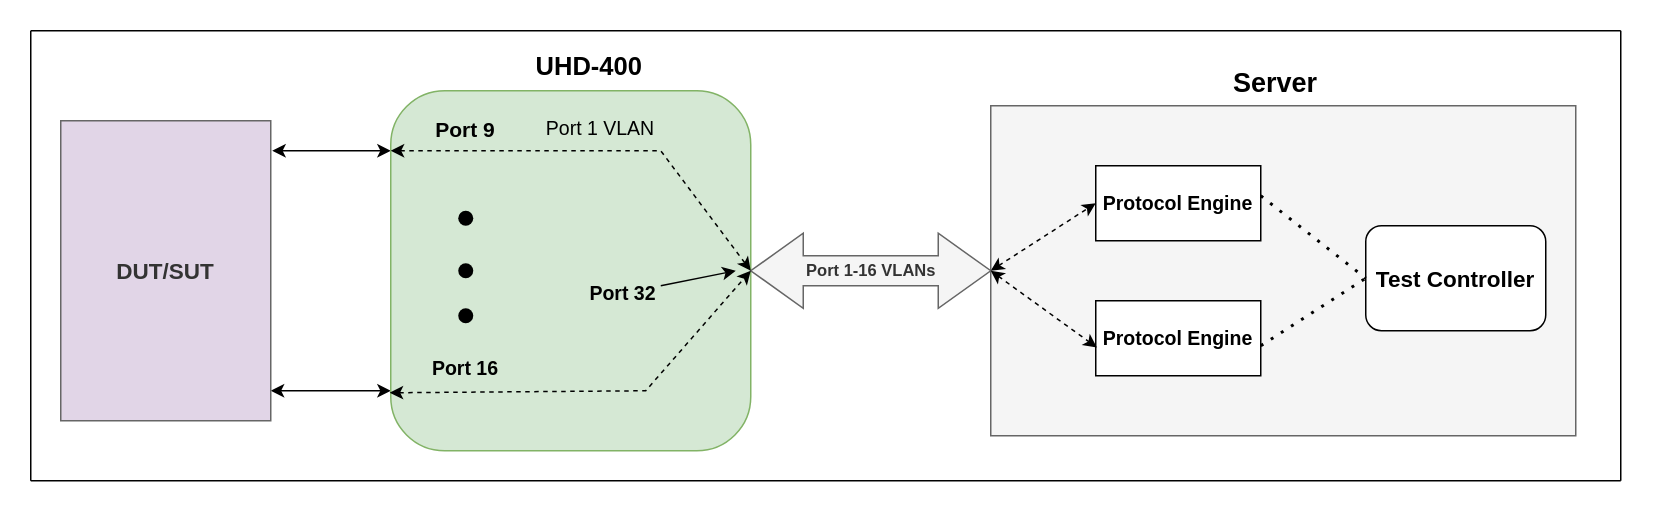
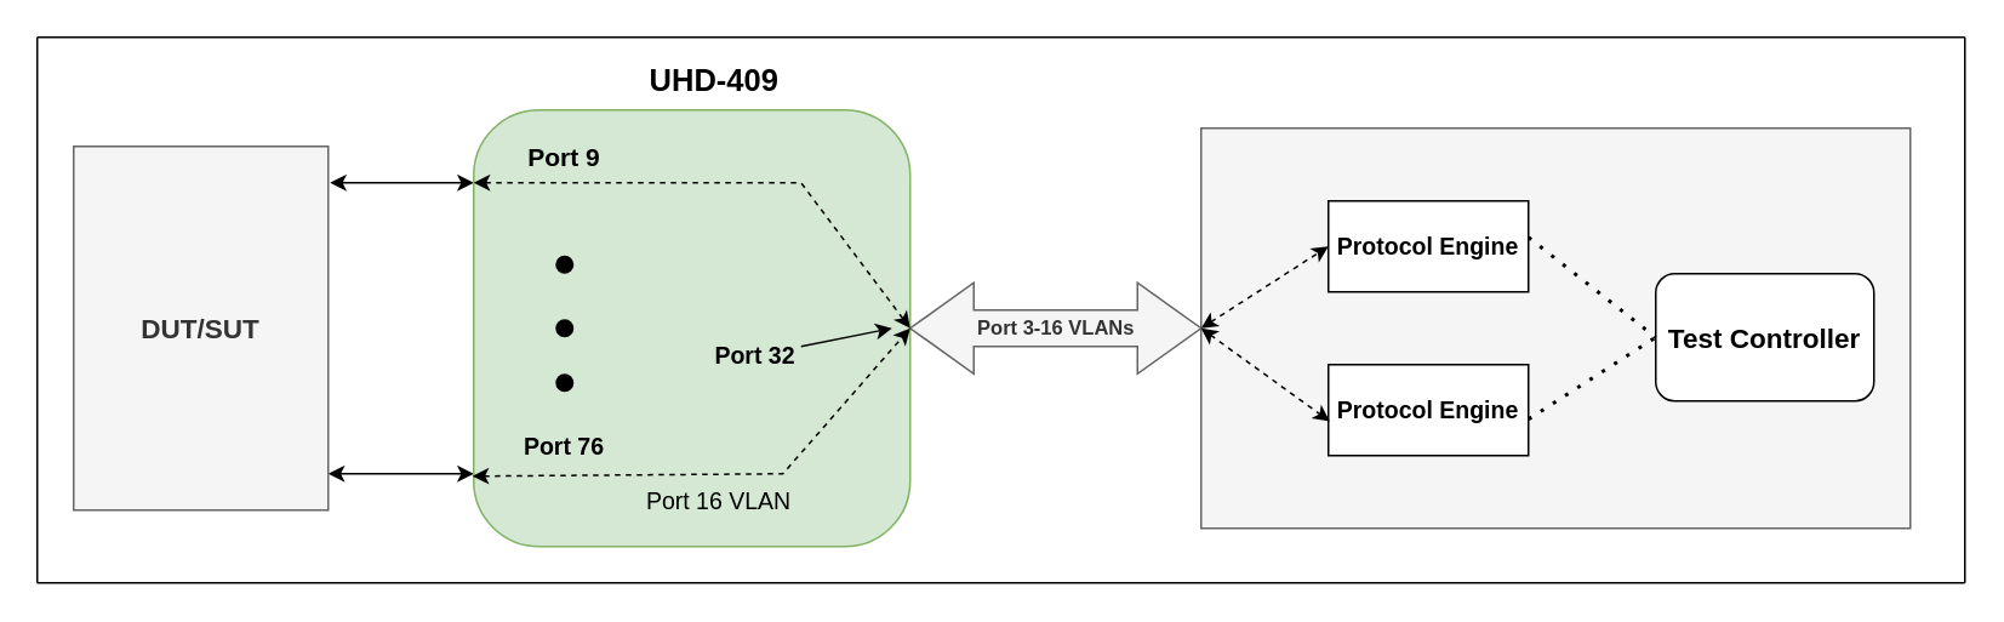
  <mxCell id="0" />
  <mxCell id="1" parent="0" />
  <mxCell id="2" value="" style="endArrow=classic;startArrow=classic;html=1;rounded=0;" parent="1" edge="1"><mxGeometry width="50" height="50" relative="1" as="geometry"><mxPoint x="180" y="260" as="sourcePoint" /><mxPoint x="260" y="260" as="targetPoint" /><Array as="points"><mxPoint x="180" y="260" /></Array></mxGeometry></mxCell>
- <mxCell id="3" value="&lt;span style=&quot;font-size: 15px;&quot;&gt;DUT/SUT&lt;/span&gt;" style="rounded=0;whiteSpace=wrap;html=1;fillColor=#e1d5e7;fontColor=#333333;strokeColor=#666666;fontSize=15;fontStyle=1;" parent="1" vertex="1"><mxGeometry x="40" y="80" width="140" height="200" as="geometry" /></mxCell>
+ <mxCell id="3" value="&lt;span style=&quot;font-size: 15px;&quot;&gt;DUT/SUT&lt;/span&gt;" style="rounded=0;whiteSpace=wrap;html=1;fillColor=#f5f5f5;fontColor=#333333;strokeColor=#666666;fontSize=15;fontStyle=1" parent="1" vertex="1"><mxGeometry x="40" y="80" width="140" height="200" as="geometry" /></mxCell>
  <mxCell id="4" value="" style="endArrow=classic;startArrow=classic;html=1;rounded=0;" parent="1" edge="1"><mxGeometry width="50" height="50" relative="1" as="geometry"><mxPoint x="181" y="100" as="sourcePoint" /><mxPoint x="260" y="100" as="targetPoint" /></mxGeometry></mxCell>
  <mxCell id="5" value="" style="rounded=1;whiteSpace=wrap;html=1;fillColor=#d5e8d4;strokeColor=#82b366;" parent="1" vertex="1"><mxGeometry x="260" y="60" width="240" height="240" as="geometry" /></mxCell>
- <mxCell id="6" value="&lt;b style=&quot;font-size: 17px;&quot;&gt;UHD-400&lt;/b&gt;" style="text;html=1;strokeColor=none;fillColor=none;align=center;verticalAlign=middle;whiteSpace=wrap;rounded=0;fontSize=17;" parent="1" vertex="1"><mxGeometry x="355" y="30" width="75" height="30" as="geometry" /></mxCell>
- <mxCell id="7" value="Port 1-16 VLANs" style="html=1;shadow=0;dashed=0;align=center;verticalAlign=middle;shape=mxgraph.arrows2.twoWayArrow;dy=0.6;dx=35;fillColor=#f5f5f5;fontColor=#333333;strokeColor=#666666;fontStyle=1;fontSize=11;" parent="1" vertex="1"><mxGeometry x="500" y="155" width="160" height="50" as="geometry" /></mxCell>
+ <mxCell id="6" value="&lt;b style=&quot;font-size: 17px;&quot;&gt;UHD-409&lt;/b&gt;" style="text;html=1;strokeColor=none;fillColor=none;align=center;verticalAlign=middle;whiteSpace=wrap;rounded=0;fontSize=17;" parent="1" vertex="1"><mxGeometry x="355" y="30" width="75" height="30" as="geometry" /></mxCell>
+ <mxCell id="7" value="Port 3-16 VLANs" style="html=1;shadow=0;dashed=0;align=center;verticalAlign=middle;shape=mxgraph.arrows2.twoWayArrow;dy=0.6;dx=35;fillColor=#f5f5f5;fontColor=#333333;strokeColor=#666666;fontStyle=1;fontSize=11;" parent="1" vertex="1"><mxGeometry x="500" y="155" width="160" height="50" as="geometry" /></mxCell>
  <mxCell id="8" value="" style="rounded=0;whiteSpace=wrap;html=1;fillColor=#f5f5f5;fontColor=#333333;strokeColor=#666666;" parent="1" vertex="1"><mxGeometry x="660" y="70" width="390" height="220" as="geometry" /></mxCell>
  <mxCell id="9" value="&lt;b style=&quot;font-size: 13px;&quot;&gt;Protocol Engine&lt;/b&gt;" style="rounded=0;whiteSpace=wrap;html=1;fontSize=13;" parent="1" vertex="1"><mxGeometry x="730" y="110" width="110" height="50" as="geometry" /></mxCell>
  <mxCell id="10" value="&lt;b style=&quot;border-color: var(--border-color); font-size: 13px;&quot;&gt;Protocol Engine&lt;/b&gt;" style="rounded=0;whiteSpace=wrap;html=1;fontSize=13;" parent="1" vertex="1"><mxGeometry x="730" y="200" width="110" height="50" as="geometry" /></mxCell>
  <mxCell id="11" value="&lt;b style=&quot;font-size: 15px;&quot;&gt;Test Controller&lt;/b&gt;" style="whiteSpace=wrap;html=1;fontSize=15;rounded=1;" parent="1" vertex="1"><mxGeometry x="910" y="150" width="120" height="70" as="geometry" /></mxCell>
- <mxCell id="12" value="&lt;b style=&quot;font-size: 18px;&quot;&gt;Server&lt;/b&gt;" style="text;html=1;strokeColor=none;fillColor=none;align=center;verticalAlign=middle;whiteSpace=wrap;rounded=0;fontSize=18;" parent="1" vertex="1"><mxGeometry x="820" y="40" width="60" height="30" as="geometry" /></mxCell>
  <mxCell id="13" value="" style="endArrow=classic;startArrow=classic;html=1;rounded=0;dashed=1;entryX=1;entryY=0.5;entryDx=0;entryDy=0;" parent="1" target="5" edge="1"><mxGeometry width="50" height="50" relative="1" as="geometry"><mxPoint x="260" y="100" as="sourcePoint" /><mxPoint x="520" y="180" as="targetPoint" /><Array as="points"><mxPoint x="440" y="100" /></Array></mxGeometry></mxCell>
  <mxCell id="14" value="" style="endArrow=classic;startArrow=classic;html=1;rounded=0;dashed=1;exitX=-0.003;exitY=0.839;exitDx=0;exitDy=0;exitPerimeter=0;" parent="1" source="5" edge="1"><mxGeometry width="50" height="50" relative="1" as="geometry"><mxPoint x="300" y="260" as="sourcePoint" /><mxPoint x="500" y="180" as="targetPoint" /><Array as="points"><mxPoint x="430" y="260" /></Array></mxGeometry></mxCell>
  <mxCell id="15" value="&lt;b style=&quot;font-size: 14px;&quot;&gt;Port 9&lt;/b&gt;" style="text;html=1;strokeColor=none;fillColor=none;align=center;verticalAlign=middle;whiteSpace=wrap;rounded=0;spacingTop=2;fontSize=14;" parent="1" vertex="1"><mxGeometry x="280" y="70" width="60" height="30" as="geometry" /></mxCell>
- <mxCell id="16" value="&lt;b style=&quot;font-size: 13px;&quot;&gt;Port 16&lt;/b&gt;" style="text;html=1;strokeColor=none;fillColor=none;align=center;verticalAlign=middle;whiteSpace=wrap;rounded=0;fontSize=13;spacing=3;" parent="1" vertex="1"><mxGeometry x="280" y="230" width="60" height="30" as="geometry" /></mxCell>
- <mxCell id="17" value="Port 1 VLAN" style="text;html=1;strokeColor=none;fillColor=none;align=center;verticalAlign=middle;whiteSpace=wrap;rounded=0;fontSize=13;" parent="1" vertex="1"><mxGeometry x="360" y="70" width="80" height="30" as="geometry" /></mxCell>
+ <mxCell id="16" value="&lt;b style=&quot;font-size: 13px;&quot;&gt;Port 76&lt;/b&gt;" style="text;html=1;strokeColor=none;fillColor=none;align=center;verticalAlign=middle;whiteSpace=wrap;rounded=0;fontSize=13;spacing=3;" parent="1" vertex="1"><mxGeometry x="280" y="230" width="60" height="30" as="geometry" /></mxCell>
+ <mxCell id="18" value="Port 16 VLAN" style="text;html=1;strokeColor=none;fillColor=none;align=center;verticalAlign=middle;whiteSpace=wrap;rounded=0;fontSize=13;" parent="1" vertex="1"><mxGeometry x="350" y="260" width="90" height="30" as="geometry" /></mxCell>
  <mxCell id="19" value="&lt;b style=&quot;font-size: 13px;&quot;&gt;Port 32&lt;/b&gt;" style="text;html=1;strokeColor=none;fillColor=none;align=center;verticalAlign=middle;whiteSpace=wrap;rounded=0;fontSize=13;" parent="1" vertex="1"><mxGeometry x="390" y="180" width="50" height="30" as="geometry" /></mxCell>
  <mxCell id="20" value="" style="endArrow=classic;html=1;rounded=0;" parent="1" source="19" edge="1"><mxGeometry width="50" height="50" relative="1" as="geometry"><mxPoint x="470" y="179.5" as="sourcePoint" /><mxPoint x="490" y="180" as="targetPoint" /></mxGeometry></mxCell>
  <mxCell id="21" value="" style="shape=waypoint;sketch=0;fillStyle=solid;size=6;pointerEvents=1;points=[];fillColor=none;resizable=0;rotatable=0;perimeter=centerPerimeter;snapToPoint=1;perimeterSpacing=3;strokeWidth=3;" parent="1" vertex="1"><mxGeometry x="300" y="135" width="20" height="20" as="geometry" /></mxCell>
  <mxCell id="22" value="" style="shape=waypoint;sketch=0;fillStyle=solid;size=6;pointerEvents=1;points=[];fillColor=none;resizable=0;rotatable=0;perimeter=centerPerimeter;snapToPoint=1;strokeWidth=3;perimeterSpacing=1;" parent="1" vertex="1"><mxGeometry x="300" y="170" width="20" height="20" as="geometry" /></mxCell>
  <mxCell id="23" value="" style="shape=waypoint;sketch=0;fillStyle=solid;size=6;pointerEvents=1;points=[];fillColor=none;resizable=0;rotatable=0;perimeter=centerPerimeter;snapToPoint=1;strokeWidth=3;" parent="1" vertex="1"><mxGeometry x="300" y="200" width="20" height="20" as="geometry" /></mxCell>
  <mxCell id="24" value="" style="endArrow=classic;startArrow=classic;html=1;rounded=0;dashed=1;entryX=0;entryY=0.5;entryDx=0;entryDy=0;" parent="1" target="9" edge="1"><mxGeometry width="50" height="50" relative="1" as="geometry"><mxPoint x="660" y="180" as="sourcePoint" /><mxPoint x="710" y="130" as="targetPoint" /></mxGeometry></mxCell>
  <mxCell id="25" value="" style="endArrow=classic;startArrow=classic;html=1;rounded=0;dashed=1;entryX=0.007;entryY=0.623;entryDx=0;entryDy=0;exitX=0;exitY=0.5;exitDx=0;exitDy=0;entryPerimeter=0;" parent="1" source="8" target="10" edge="1"><mxGeometry width="50" height="50" relative="1" as="geometry"><mxPoint x="670" y="230" as="sourcePoint" /><mxPoint x="730" y="180" as="targetPoint" /></mxGeometry></mxCell>
  <mxCell id="26" value="" style="endArrow=none;dashed=1;html=1;dashPattern=1 3;strokeWidth=2;rounded=0;entryX=0;entryY=0.5;entryDx=0;entryDy=0;" parent="1" target="11" edge="1"><mxGeometry width="50" height="50" relative="1" as="geometry"><mxPoint x="840" y="230" as="sourcePoint" /><mxPoint x="890" y="180" as="targetPoint" /></mxGeometry></mxCell>
  <mxCell id="27" value="" style="endArrow=none;dashed=1;html=1;dashPattern=1 3;strokeWidth=2;rounded=0;entryX=0;entryY=0.5;entryDx=0;entryDy=0;" parent="1" target="11" edge="1"><mxGeometry width="50" height="50" relative="1" as="geometry"><mxPoint x="840" y="130" as="sourcePoint" /><mxPoint x="900" y="160" as="targetPoint" /></mxGeometry></mxCell>
  <mxCell id="28" value="" style="endArrow=none;html=1;rounded=0;" edge="1" parent="1"><mxGeometry width="50" height="50" relative="1" as="geometry"><mxPoint x="20" y="320" as="sourcePoint" /><mxPoint x="1080" y="320" as="targetPoint" /></mxGeometry></mxCell>
  <mxCell id="29" value="" style="endArrow=none;html=1;rounded=0;" edge="1" parent="1"><mxGeometry width="50" height="50" relative="1" as="geometry"><mxPoint x="20" y="320" as="sourcePoint" /><mxPoint x="20" y="20" as="targetPoint" /></mxGeometry></mxCell>
  <mxCell id="30" value="" style="endArrow=none;html=1;rounded=0;" edge="1" parent="1"><mxGeometry width="50" height="50" relative="1" as="geometry"><mxPoint x="20" y="20" as="sourcePoint" /><mxPoint x="1080" y="20" as="targetPoint" /></mxGeometry></mxCell>
  <mxCell id="31" value="" style="endArrow=none;html=1;rounded=0;" edge="1" parent="1"><mxGeometry width="50" height="50" relative="1" as="geometry"><mxPoint x="1080" y="320" as="sourcePoint" /><mxPoint x="1080" y="20" as="targetPoint" /></mxGeometry></mxCell>
